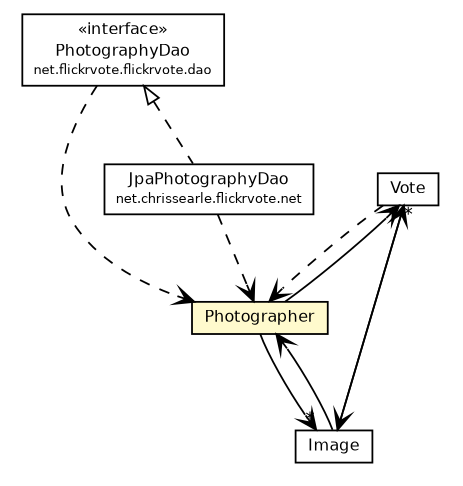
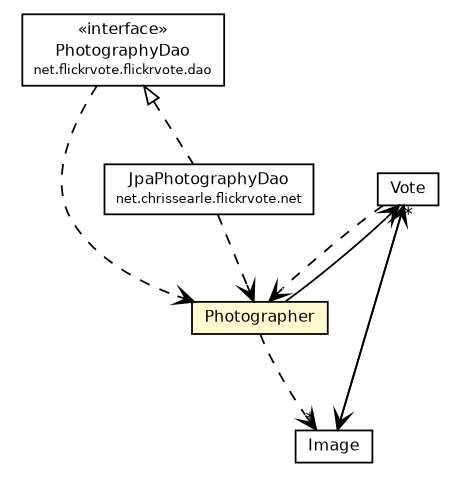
  digraph {
    node [fontcolor=black fontname=Helvetica fontsize=9.0 shape=plaintext]
    edge [arrowhead=open color=black fontcolor=black fontname=Helvetica fontsize=10.0 headport=p labelfontname=Helvetica labelfontsize=10 tailport=p]
    n1 [label=<<table border="0" cellborder="1" cellspacing="0" cellpadding="2" port="p" href="./Vote.html"> 		<tr><td><table border="0" cellspacing="0" cellpadding="1"> 			<tr><td> Vote </td></tr> 		</table></td></tr> 		</table>>]
    n2 [label=<<table border="0" cellborder="1" cellspacing="0" cellpadding="2" port="p" bgcolor="lemonChiffon" href="./Photographer.html"> 		<tr><td><table border="0" cellspacing="0" cellpadding="1"> 			<tr><td> Photographer </td></tr> 		</table></td></tr> 		</table>>]
    n3 [label=<<table border="0" cellborder="1" cellspacing="0" cellpadding="2" port="p" href="./Image.html"> 		<tr><td><table border="0" cellspacing="0" cellpadding="1"> 			<tr><td> Image </td></tr> 		</table></td></tr> 		</table>>]
    n4 [label=<<table border="0" cellborder="1" cellspacing="0" cellpadding="2" port="p" href="../dao/JpaPhotographyDao.html"> 		<tr><td><table border="0" cellspacing="0" cellpadding="1"> 			<tr><td> JpaPhotographyDao </td></tr> 			<tr><td><font point-size="7.0"> net.chrissearle.flickrvote.net </font></td></tr> 		</table></td></tr> 		</table>>]
    n5 [label=<<table border="0" cellborder="1" cellspacing="0" cellpadding="2" port="p" href="../dao/PhotographyDao.html"> 		<tr><td><table border="0" cellspacing="0" cellpadding="1"> 			<tr><td> &laquo;interface&raquo; </td></tr> 			<tr><td> PhotographyDao </td></tr> 			<tr><td><font point-size="7.0"> net.flickrvote.flickrvote.dao </font></td></tr> 		</table></td></tr> 		</table>>]
    n1 -> n2 [style=dashed]
    n1 -> n3
    n2 -> n1 [headlabel="*"]
-   n2 -> n3 [headlabel="*"]
+   n2 -> n3 [headlabel="*" style=dashed]
    n3 -> n1 [headlabel="*"]
-   n3 -> n2
    n4 -> n2 [style=dashed]
    n5 -> n2 [style=dashed]
    n5 -> n4 [arrowtail=empty dir=back fontsize=10 style=dashed arrowhead="" color="" fontcolor=""]
  }
